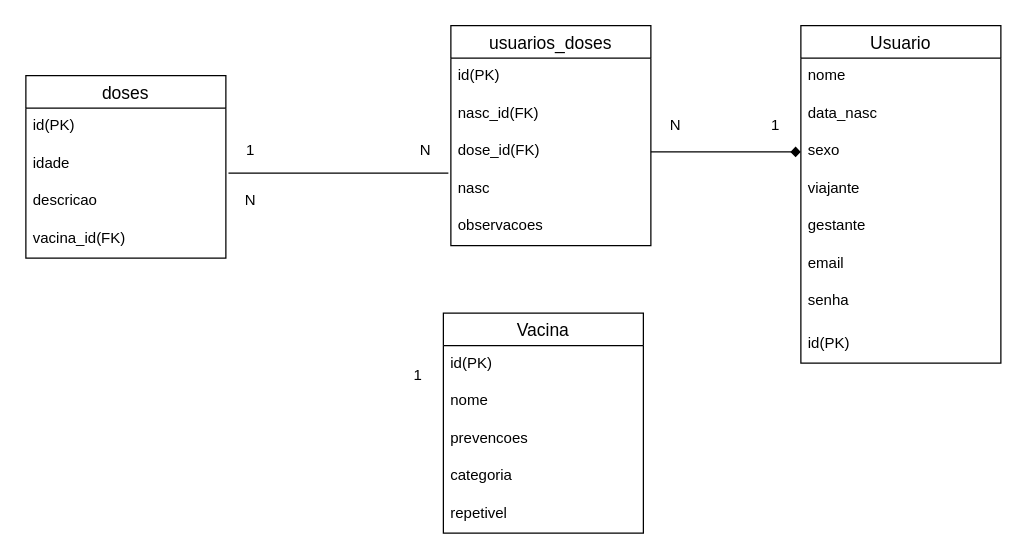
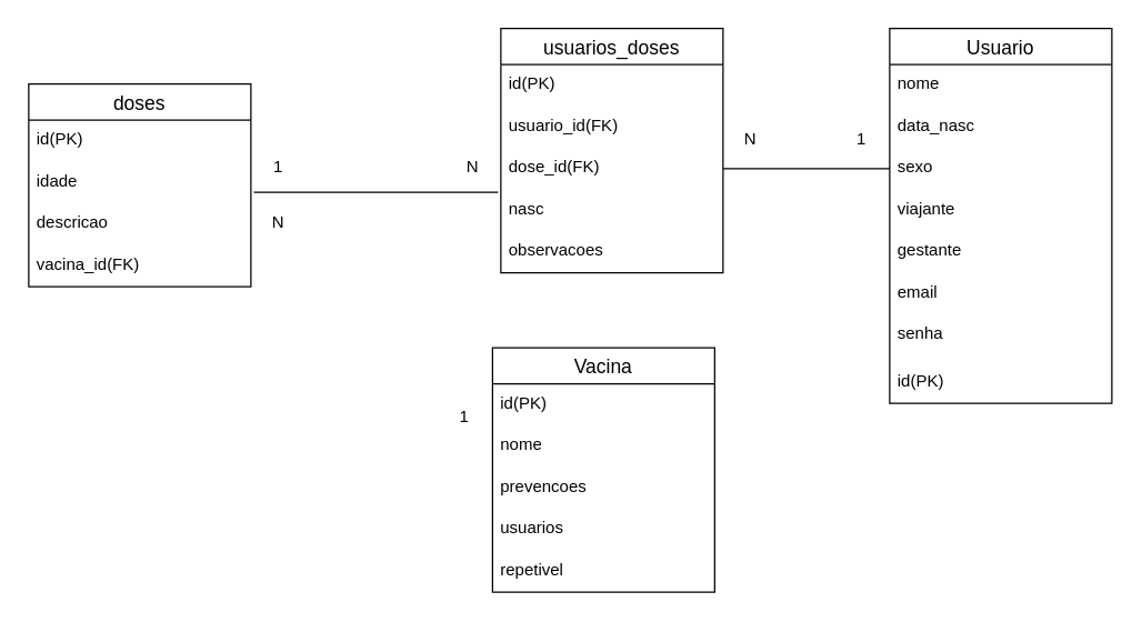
  <mxCell id="0" />
  <mxCell id="1" parent="0" />
  <mxCell id="2" value="Usuario" style="swimlane;fontStyle=0;childLayout=stackLayout;horizontal=1;startSize=26;horizontalStack=0;resizeParent=1;resizeParentMax=0;resizeLast=0;collapsible=1;marginBottom=0;align=center;fontSize=14;" parent="1" vertex="1"><mxGeometry x="640" y="20" width="160" height="270" as="geometry" /></mxCell>
  <mxCell id="3" value="nome" style="text;strokeColor=none;fillColor=none;spacingLeft=4;spacingRight=4;overflow=hidden;rotatable=0;points=[[0,0.5],[1,0.5]];portConstraint=eastwest;fontSize=12;" parent="2" vertex="1"><mxGeometry y="26" width="160" height="30" as="geometry" /></mxCell>
  <mxCell id="4" value="data_nasc" style="text;strokeColor=none;fillColor=none;spacingLeft=4;spacingRight=4;overflow=hidden;rotatable=0;points=[[0,0.5],[1,0.5]];portConstraint=eastwest;fontSize=12;" parent="2" vertex="1"><mxGeometry y="56" width="160" height="30" as="geometry" /></mxCell>
  <mxCell id="5" value="sexo" style="text;strokeColor=none;fillColor=none;spacingLeft=4;spacingRight=4;overflow=hidden;rotatable=0;points=[[0,0.5],[1,0.5]];portConstraint=eastwest;fontSize=12;" parent="2" vertex="1"><mxGeometry y="86" width="160" height="30" as="geometry" /></mxCell>
  <mxCell id="6" value="viajante" style="text;strokeColor=none;fillColor=none;spacingLeft=4;spacingRight=4;overflow=hidden;rotatable=0;points=[[0,0.5],[1,0.5]];portConstraint=eastwest;fontSize=12;" vertex="1" parent="2"><mxGeometry y="116" width="160" height="30" as="geometry" /></mxCell>
  <mxCell id="7" value="gestante" style="text;strokeColor=none;fillColor=none;spacingLeft=4;spacingRight=4;overflow=hidden;rotatable=0;points=[[0,0.5],[1,0.5]];portConstraint=eastwest;fontSize=12;" vertex="1" parent="2"><mxGeometry y="146" width="160" height="30" as="geometry" /></mxCell>
  <mxCell id="8" value="email" style="text;strokeColor=none;fillColor=none;spacingLeft=4;spacingRight=4;overflow=hidden;rotatable=0;points=[[0,0.5],[1,0.5]];portConstraint=eastwest;fontSize=12;" parent="2" vertex="1"><mxGeometry y="176" width="160" height="30" as="geometry" /></mxCell>
  <mxCell id="9" value="senha" style="text;strokeColor=none;fillColor=none;spacingLeft=4;spacingRight=4;overflow=hidden;rotatable=0;points=[[0,0.5],[1,0.5]];portConstraint=eastwest;fontSize=12;" parent="2" vertex="1"><mxGeometry y="206" width="160" height="34" as="geometry" /></mxCell>
  <mxCell id="10" value="id(PK)" style="text;strokeColor=none;fillColor=none;spacingLeft=4;spacingRight=4;overflow=hidden;rotatable=0;points=[[0,0.5],[1,0.5]];portConstraint=eastwest;fontSize=12;" parent="2" vertex="1"><mxGeometry y="240" width="160" height="30" as="geometry" /></mxCell>
  <mxCell id="11" value="Vacina" style="swimlane;fontStyle=0;childLayout=stackLayout;horizontal=1;startSize=26;horizontalStack=0;resizeParent=1;resizeParentMax=0;resizeLast=0;collapsible=1;marginBottom=0;align=center;fontSize=14;" parent="1" vertex="1"><mxGeometry x="354" y="250" width="160" height="176" as="geometry" /></mxCell>
  <mxCell id="12" value="id(PK)" style="text;strokeColor=none;fillColor=none;spacingLeft=4;spacingRight=4;overflow=hidden;rotatable=0;points=[[0,0.5],[1,0.5]];portConstraint=eastwest;fontSize=12;" parent="11" vertex="1"><mxGeometry y="26" width="160" height="30" as="geometry" /></mxCell>
  <mxCell id="13" value="nome" style="text;strokeColor=none;fillColor=none;spacingLeft=4;spacingRight=4;overflow=hidden;rotatable=0;points=[[0,0.5],[1,0.5]];portConstraint=eastwest;fontSize=12;" parent="11" vertex="1"><mxGeometry y="56" width="160" height="30" as="geometry" /></mxCell>
  <mxCell id="14" value="prevencoes" style="text;strokeColor=none;fillColor=none;spacingLeft=4;spacingRight=4;overflow=hidden;rotatable=0;points=[[0,0.5],[1,0.5]];portConstraint=eastwest;fontSize=12;" vertex="1" parent="11"><mxGeometry y="86" width="160" height="30" as="geometry" /></mxCell>
- <mxCell id="15" value="categoria" style="text;strokeColor=none;fillColor=none;spacingLeft=4;spacingRight=4;overflow=hidden;rotatable=0;points=[[0,0.5],[1,0.5]];portConstraint=eastwest;fontSize=12;" parent="11" vertex="1"><mxGeometry y="116" width="160" height="30" as="geometry" /></mxCell>
+ <mxCell id="15" value="usuarios" style="text;strokeColor=none;fillColor=none;spacingLeft=4;spacingRight=4;overflow=hidden;rotatable=0;points=[[0,0.5],[1,0.5]];portConstraint=eastwest;fontSize=12;" parent="11" vertex="1"><mxGeometry y="116" width="160" height="30" as="geometry" /></mxCell>
  <mxCell id="16" value="repetivel" style="text;strokeColor=none;fillColor=none;spacingLeft=4;spacingRight=4;overflow=hidden;rotatable=0;points=[[0,0.5],[1,0.5]];portConstraint=eastwest;fontSize=12;" parent="11" vertex="1"><mxGeometry y="146" width="160" height="30" as="geometry" /></mxCell>
  <mxCell id="17" value="usuarios_doses" style="swimlane;fontStyle=0;childLayout=stackLayout;horizontal=1;startSize=26;horizontalStack=0;resizeParent=1;resizeParentMax=0;resizeLast=0;collapsible=1;marginBottom=0;align=center;fontSize=14;" vertex="1" parent="1"><mxGeometry x="360" y="20" width="160" height="176" as="geometry" /></mxCell>
  <mxCell id="18" value="id(PK)" style="text;strokeColor=none;fillColor=none;spacingLeft=4;spacingRight=4;overflow=hidden;rotatable=0;points=[[0,0.5],[1,0.5]];portConstraint=eastwest;fontSize=12;" vertex="1" parent="17"><mxGeometry y="26" width="160" height="30" as="geometry" /></mxCell>
- <mxCell id="19" value="nasc_id(FK)" style="text;strokeColor=none;fillColor=none;spacingLeft=4;spacingRight=4;overflow=hidden;rotatable=0;points=[[0,0.5],[1,0.5]];portConstraint=eastwest;fontSize=12;" vertex="1" parent="17"><mxGeometry y="56" width="160" height="30" as="geometry" /></mxCell>
+ <mxCell id="19" value="usuario_id(FK)" style="text;strokeColor=none;fillColor=none;spacingLeft=4;spacingRight=4;overflow=hidden;rotatable=0;points=[[0,0.5],[1,0.5]];portConstraint=eastwest;fontSize=12;" vertex="1" parent="17"><mxGeometry y="56" width="160" height="30" as="geometry" /></mxCell>
  <mxCell id="20" value="dose_id(FK)" style="text;strokeColor=none;fillColor=none;spacingLeft=4;spacingRight=4;overflow=hidden;rotatable=0;points=[[0,0.5],[1,0.5]];portConstraint=eastwest;fontSize=12;" vertex="1" parent="17"><mxGeometry y="86" width="160" height="30" as="geometry" /></mxCell>
  <mxCell id="21" value="nasc" style="text;strokeColor=none;fillColor=none;spacingLeft=4;spacingRight=4;overflow=hidden;rotatable=0;points=[[0,0.5],[1,0.5]];portConstraint=eastwest;fontSize=12;" vertex="1" parent="17"><mxGeometry y="116" width="160" height="30" as="geometry" /></mxCell>
  <mxCell id="22" value="observacoes" style="text;strokeColor=none;fillColor=none;spacingLeft=4;spacingRight=4;overflow=hidden;rotatable=0;points=[[0,0.5],[1,0.5]];portConstraint=eastwest;fontSize=12;" vertex="1" parent="17"><mxGeometry y="146" width="160" height="30" as="geometry" /></mxCell>
  <mxCell id="23" value="doses" style="swimlane;fontStyle=0;childLayout=stackLayout;horizontal=1;startSize=26;horizontalStack=0;resizeParent=1;resizeParentMax=0;resizeLast=0;collapsible=1;marginBottom=0;align=center;fontSize=14;" vertex="1" parent="1"><mxGeometry y="60" width="160" height="146" as="geometry" x="20" /></mxCell>
  <mxCell id="24" value="id(PK)" style="text;strokeColor=none;fillColor=none;spacingLeft=4;spacingRight=4;overflow=hidden;rotatable=0;points=[[0,0.5],[1,0.5]];portConstraint=eastwest;fontSize=12;" vertex="1" parent="23"><mxGeometry y="26" width="160" height="30" as="geometry" /></mxCell>
  <mxCell id="25" value="idade" style="text;strokeColor=none;fillColor=none;spacingLeft=4;spacingRight=4;overflow=hidden;rotatable=0;points=[[0,0.5],[1,0.5]];portConstraint=eastwest;fontSize=12;" vertex="1" parent="23"><mxGeometry y="56" width="160" height="30" as="geometry" /></mxCell>
  <mxCell id="26" value="descricao" style="text;strokeColor=none;fillColor=none;spacingLeft=4;spacingRight=4;overflow=hidden;rotatable=0;points=[[0,0.5],[1,0.5]];portConstraint=eastwest;fontSize=12;" vertex="1" parent="23"><mxGeometry y="86" width="160" height="30" as="geometry" /></mxCell>
  <mxCell id="27" value="vacina_id(FK)" style="text;strokeColor=none;fillColor=none;spacingLeft=4;spacingRight=4;overflow=hidden;rotatable=0;points=[[0,0.5],[1,0.5]];portConstraint=eastwest;fontSize=12;" vertex="1" parent="23"><mxGeometry y="116" width="160" height="30" as="geometry" /></mxCell>
  <mxCell id="28" value="" style="endArrow=none;html=1;entryX=1.013;entryY=0.733;entryDx=0;entryDy=0;entryPerimeter=0;" edge="1" parent="1" target="25"><mxGeometry width="50" height="50" relative="1" as="geometry"><mxPoint x="358" y="138" as="sourcePoint" /><mxPoint x="340" y="230" as="targetPoint" /></mxGeometry></mxCell>
  <mxCell id="29" value="1" style="text;html=1;strokeColor=none;fillColor=none;align=center;verticalAlign=middle;whiteSpace=wrap;rounded=0;" vertex="1" parent="1"><mxGeometry x="180" y="110" width="40" height="20" as="geometry" /></mxCell>
  <mxCell id="30" value="N" style="text;html=1;strokeColor=none;fillColor=none;align=center;verticalAlign=middle;whiteSpace=wrap;rounded=0;" vertex="1" parent="1"><mxGeometry x="320" y="110" width="40" height="20" as="geometry" /></mxCell>
  <mxCell id="31" value="1" style="text;html=1;strokeColor=none;fillColor=none;align=center;verticalAlign=middle;whiteSpace=wrap;rounded=0;" vertex="1" parent="1"><mxGeometry x="314" y="290" width="40" height="20" as="geometry" /></mxCell>
  <mxCell id="32" value="N" style="text;html=1;strokeColor=none;fillColor=none;align=center;verticalAlign=middle;whiteSpace=wrap;rounded=0;" vertex="1" parent="1"><mxGeometry x="180" y="150" width="40" height="20" as="geometry" /></mxCell>
- <mxCell id="33" value="" style="endArrow=diamond;html=1;entryX=0;entryY=0.5;entryDx=0;entryDy=0;exitX=1;exitY=0.5;exitDx=0;exitDy=0;" edge="1" parent="1" source="20" target="5"><mxGeometry width="50" height="50" relative="1" as="geometry"><mxPoint x="410" y="200" as="sourcePoint" /><mxPoint x="460" y="150" as="targetPoint" /></mxGeometry></mxCell>
+ <mxCell id="33" value="" style="endArrow=none;html=1;entryX=0;entryY=0.5;entryDx=0;entryDy=0;exitX=1;exitY=0.5;exitDx=0;exitDy=0;" edge="1" parent="1" source="20" target="5"><mxGeometry width="50" height="50" relative="1" as="geometry"><mxPoint x="410" y="200" as="sourcePoint" /><mxPoint x="460" y="150" as="targetPoint" /></mxGeometry></mxCell>
  <mxCell id="34" value="1" style="text;html=1;strokeColor=none;fillColor=none;align=center;verticalAlign=middle;whiteSpace=wrap;rounded=0;" vertex="1" parent="1"><mxGeometry x="600" y="90" width="40" height="20" as="geometry" /></mxCell>
  <mxCell id="35" value="N" style="text;html=1;strokeColor=none;fillColor=none;align=center;verticalAlign=middle;whiteSpace=wrap;rounded=0;" vertex="1" parent="1"><mxGeometry x="520" y="90" width="40" height="20" as="geometry" /></mxCell>
